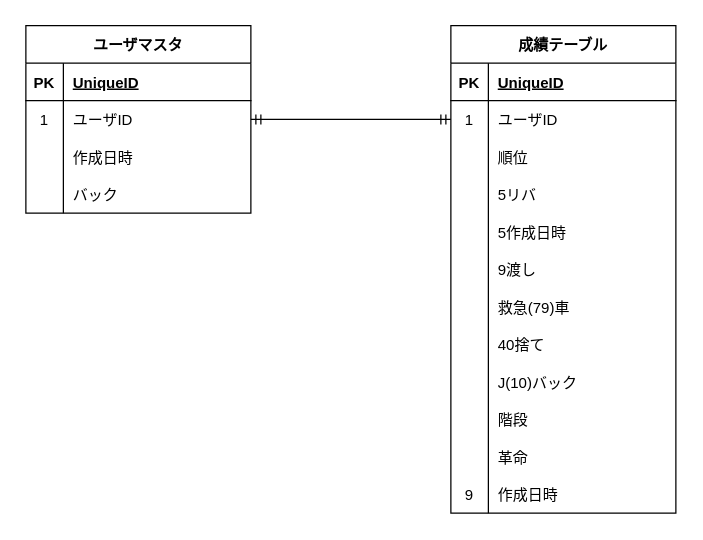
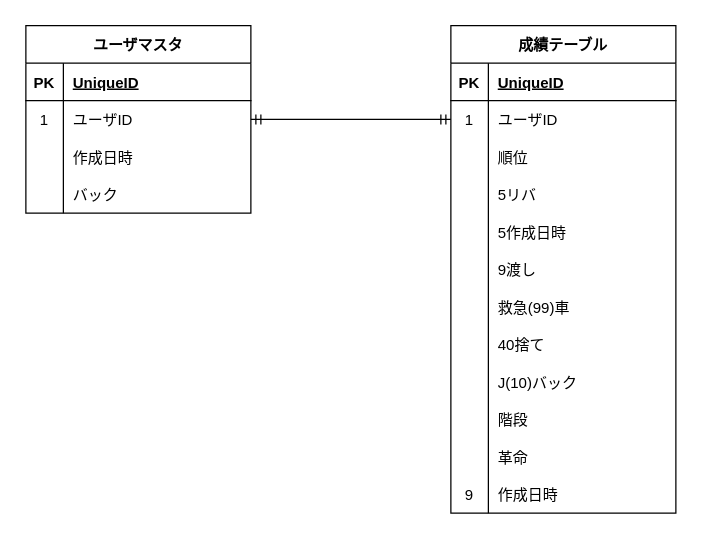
  <mxCell id="0" />
  <mxCell id="1" parent="0" />
  <mxCell id="2" value="ユーザマスタ" style="shape=table;startSize=30;container=1;collapsible=1;childLayout=tableLayout;fixedRows=1;rowLines=0;fontStyle=1;align=center;resizeLast=1;" vertex="1" parent="1"><mxGeometry y="20" width="180" height="150" as="geometry" x="20" /></mxCell>
  <mxCell id="3" value="" style="shape=tableRow;horizontal=0;startSize=0;swimlaneHead=0;swimlaneBody=0;fillColor=none;collapsible=0;dropTarget=0;points=[[0,0.5],[1,0.5]];portConstraint=eastwest;top=0;left=0;right=0;bottom=1;" vertex="1" parent="2"><mxGeometry y="30" width="180" height="30" as="geometry" /></mxCell>
  <mxCell id="4" value="PK" style="shape=partialRectangle;connectable=0;fillColor=none;top=0;left=0;bottom=0;right=0;fontStyle=1;overflow=hidden;" vertex="1" parent="3"><mxGeometry width="30" height="30" as="geometry"><mxRectangle width="30" height="30" as="alternateBounds" /></mxGeometry></mxCell>
  <mxCell id="5" value="UniqueID" style="shape=partialRectangle;connectable=0;fillColor=none;top=0;left=0;bottom=0;right=0;align=left;spacingLeft=6;fontStyle=5;overflow=hidden;" vertex="1" parent="3"><mxGeometry x="30" width="150" height="30" as="geometry"><mxRectangle width="150" height="30" as="alternateBounds" /></mxGeometry></mxCell>
  <mxCell id="6" value="" style="shape=tableRow;horizontal=0;startSize=0;swimlaneHead=0;swimlaneBody=0;fillColor=none;collapsible=0;dropTarget=0;points=[[0,0.5],[1,0.5]];portConstraint=eastwest;top=0;left=0;right=0;bottom=0;" vertex="1" parent="2"><mxGeometry y="60" width="180" height="30" as="geometry" /></mxCell>
  <mxCell id="7" value="1" style="shape=partialRectangle;connectable=0;fillColor=none;top=0;left=0;bottom=0;right=0;editable=1;overflow=hidden;" vertex="1" parent="6"><mxGeometry width="30" height="30" as="geometry"><mxRectangle width="30" height="30" as="alternateBounds" /></mxGeometry></mxCell>
  <mxCell id="8" value="ユーザID" style="shape=partialRectangle;connectable=0;fillColor=none;top=0;left=0;bottom=0;right=0;align=left;spacingLeft=6;overflow=hidden;" vertex="1" parent="6"><mxGeometry x="30" width="150" height="30" as="geometry"><mxRectangle width="150" height="30" as="alternateBounds" /></mxGeometry></mxCell>
  <mxCell id="9" value="" style="shape=tableRow;horizontal=0;startSize=0;swimlaneHead=0;swimlaneBody=0;fillColor=none;collapsible=0;dropTarget=0;points=[[0,0.5],[1,0.5]];portConstraint=eastwest;top=0;left=0;right=0;bottom=0;" vertex="1" parent="2"><mxGeometry y="90" width="180" height="30" as="geometry" /></mxCell>
  <mxCell id="10" value="" style="shape=partialRectangle;connectable=0;fillColor=none;top=0;left=0;bottom=0;right=0;editable=1;overflow=hidden;" vertex="1" parent="9"><mxGeometry width="30" height="30" as="geometry"><mxRectangle width="30" height="30" as="alternateBounds" /></mxGeometry></mxCell>
  <mxCell id="11" value="作成日時" style="shape=partialRectangle;connectable=0;fillColor=none;top=0;left=0;bottom=0;right=0;align=left;spacingLeft=6;overflow=hidden;" vertex="1" parent="9"><mxGeometry x="30" width="150" height="30" as="geometry"><mxRectangle width="150" height="30" as="alternateBounds" /></mxGeometry></mxCell>
  <mxCell id="12" value="" style="shape=tableRow;horizontal=0;startSize=0;swimlaneHead=0;swimlaneBody=0;fillColor=none;collapsible=0;dropTarget=0;points=[[0,0.5],[1,0.5]];portConstraint=eastwest;top=0;left=0;right=0;bottom=0;" vertex="1" parent="2"><mxGeometry y="120" width="180" height="30" as="geometry" /></mxCell>
  <mxCell id="13" value="" style="shape=partialRectangle;connectable=0;fillColor=none;top=0;left=0;bottom=0;right=0;editable=1;overflow=hidden;" vertex="1" parent="12"><mxGeometry width="30" height="30" as="geometry"><mxRectangle width="30" height="30" as="alternateBounds" /></mxGeometry></mxCell>
  <mxCell id="14" value="バック" style="shape=partialRectangle;connectable=0;fillColor=none;top=0;left=0;bottom=0;right=0;align=left;spacingLeft=6;overflow=hidden;" vertex="1" parent="12"><mxGeometry x="30" width="150" height="30" as="geometry"><mxRectangle width="150" height="30" as="alternateBounds" /></mxGeometry></mxCell>
  <mxCell id="15" value="" style="edgeStyle=entityRelationEdgeStyle;fontSize=12;html=1;endArrow=ERmandOne;startArrow=ERmandOne;rounded=0;entryX=0;entryY=0.5;entryDx=0;entryDy=0;exitX=1;exitY=0.5;exitDx=0;exitDy=0;" edge="1" parent="1" source="6" target="20"><mxGeometry width="100" height="100" relative="1" as="geometry"><mxPoint x="160" y="230" as="sourcePoint" /><mxPoint x="360" y="95" as="targetPoint" /></mxGeometry></mxCell>
  <mxCell id="16" value="成績テーブル" style="shape=table;startSize=30;container=1;collapsible=1;childLayout=tableLayout;fixedRows=1;rowLines=0;fontStyle=1;align=center;resizeLast=1;" vertex="1" parent="1"><mxGeometry x="360" y="20" width="180" height="390" as="geometry" /></mxCell>
  <mxCell id="17" value="" style="shape=tableRow;horizontal=0;startSize=0;swimlaneHead=0;swimlaneBody=0;fillColor=none;collapsible=0;dropTarget=0;points=[[0,0.5],[1,0.5]];portConstraint=eastwest;top=0;left=0;right=0;bottom=1;" vertex="1" parent="16"><mxGeometry y="30" width="180" height="30" as="geometry" /></mxCell>
  <mxCell id="18" value="PK" style="shape=partialRectangle;connectable=0;fillColor=none;top=0;left=0;bottom=0;right=0;fontStyle=1;overflow=hidden;" vertex="1" parent="17"><mxGeometry width="30" height="30" as="geometry"><mxRectangle width="30" height="30" as="alternateBounds" /></mxGeometry></mxCell>
  <mxCell id="19" value="UniqueID" style="shape=partialRectangle;connectable=0;fillColor=none;top=0;left=0;bottom=0;right=0;align=left;spacingLeft=6;fontStyle=5;overflow=hidden;" vertex="1" parent="17"><mxGeometry x="30" width="150" height="30" as="geometry"><mxRectangle width="150" height="30" as="alternateBounds" /></mxGeometry></mxCell>
  <mxCell id="20" value="" style="shape=tableRow;horizontal=0;startSize=0;swimlaneHead=0;swimlaneBody=0;fillColor=none;collapsible=0;dropTarget=0;points=[[0,0.5],[1,0.5]];portConstraint=eastwest;top=0;left=0;right=0;bottom=0;" vertex="1" parent="16"><mxGeometry y="60" width="180" height="30" as="geometry" /></mxCell>
  <mxCell id="21" value="1" style="shape=partialRectangle;connectable=0;fillColor=none;top=0;left=0;bottom=0;right=0;editable=1;overflow=hidden;" vertex="1" parent="20"><mxGeometry width="30" height="30" as="geometry"><mxRectangle width="30" height="30" as="alternateBounds" /></mxGeometry></mxCell>
  <mxCell id="22" value="ユーザID" style="shape=partialRectangle;connectable=0;fillColor=none;top=0;left=0;bottom=0;right=0;align=left;spacingLeft=6;overflow=hidden;" vertex="1" parent="20"><mxGeometry x="30" width="150" height="30" as="geometry"><mxRectangle width="150" height="30" as="alternateBounds" /></mxGeometry></mxCell>
  <mxCell id="23" value="" style="shape=tableRow;horizontal=0;startSize=0;swimlaneHead=0;swimlaneBody=0;fillColor=none;collapsible=0;dropTarget=0;points=[[0,0.5],[1,0.5]];portConstraint=eastwest;top=0;left=0;right=0;bottom=0;" vertex="1" parent="16"><mxGeometry y="90" width="180" height="30" as="geometry" /></mxCell>
  <mxCell id="24" value="" style="shape=partialRectangle;connectable=0;fillColor=none;top=0;left=0;bottom=0;right=0;editable=1;overflow=hidden;" vertex="1" parent="23"><mxGeometry width="30" height="30" as="geometry"><mxRectangle width="30" height="30" as="alternateBounds" /></mxGeometry></mxCell>
  <mxCell id="25" value="順位" style="shape=partialRectangle;connectable=0;fillColor=none;top=0;left=0;bottom=0;right=0;align=left;spacingLeft=6;overflow=hidden;" vertex="1" parent="23"><mxGeometry x="30" width="150" height="30" as="geometry"><mxRectangle width="150" height="30" as="alternateBounds" /></mxGeometry></mxCell>
  <mxCell id="26" style="shape=tableRow;horizontal=0;startSize=0;swimlaneHead=0;swimlaneBody=0;fillColor=none;collapsible=0;dropTarget=0;points=[[0,0.5],[1,0.5]];portConstraint=eastwest;top=0;left=0;right=0;bottom=0;" vertex="1" parent="16"><mxGeometry y="120" width="180" height="30" as="geometry" /></mxCell>
  <mxCell id="27" style="shape=partialRectangle;connectable=0;fillColor=none;top=0;left=0;bottom=0;right=0;editable=1;overflow=hidden;" vertex="1" parent="26"><mxGeometry width="30" height="30" as="geometry"><mxRectangle width="30" height="30" as="alternateBounds" /></mxGeometry></mxCell>
  <mxCell id="28" value="5リバ" style="shape=partialRectangle;connectable=0;fillColor=none;top=0;left=0;bottom=0;right=0;align=left;spacingLeft=6;overflow=hidden;" vertex="1" parent="26"><mxGeometry x="30" width="150" height="30" as="geometry"><mxRectangle width="150" height="30" as="alternateBounds" /></mxGeometry></mxCell>
  <mxCell id="29" style="shape=tableRow;horizontal=0;startSize=0;swimlaneHead=0;swimlaneBody=0;fillColor=none;collapsible=0;dropTarget=0;points=[[0,0.5],[1,0.5]];portConstraint=eastwest;top=0;left=0;right=0;bottom=0;" vertex="1" parent="16"><mxGeometry y="150" width="180" height="30" as="geometry" /></mxCell>
  <mxCell id="30" style="shape=partialRectangle;connectable=0;fillColor=none;top=0;left=0;bottom=0;right=0;editable=1;overflow=hidden;" vertex="1" parent="29"><mxGeometry width="30" height="30" as="geometry"><mxRectangle width="30" height="30" as="alternateBounds" /></mxGeometry></mxCell>
  <mxCell id="31" value="5作成日時" style="shape=partialRectangle;connectable=0;fillColor=none;top=0;left=0;bottom=0;right=0;align=left;spacingLeft=6;overflow=hidden;" vertex="1" parent="29"><mxGeometry x="30" width="150" height="30" as="geometry"><mxRectangle width="150" height="30" as="alternateBounds" /></mxGeometry></mxCell>
  <mxCell id="32" style="shape=tableRow;horizontal=0;startSize=0;swimlaneHead=0;swimlaneBody=0;fillColor=none;collapsible=0;dropTarget=0;points=[[0,0.5],[1,0.5]];portConstraint=eastwest;top=0;left=0;right=0;bottom=0;" vertex="1" parent="16"><mxGeometry y="180" width="180" height="30" as="geometry" /></mxCell>
  <mxCell id="33" style="shape=partialRectangle;connectable=0;fillColor=none;top=0;left=0;bottom=0;right=0;editable=1;overflow=hidden;" vertex="1" parent="32"><mxGeometry width="30" height="30" as="geometry"><mxRectangle width="30" height="30" as="alternateBounds" /></mxGeometry></mxCell>
  <mxCell id="34" value="9渡し" style="shape=partialRectangle;connectable=0;fillColor=none;top=0;left=0;bottom=0;right=0;align=left;spacingLeft=6;overflow=hidden;" vertex="1" parent="32"><mxGeometry x="30" width="150" height="30" as="geometry"><mxRectangle width="150" height="30" as="alternateBounds" /></mxGeometry></mxCell>
  <mxCell id="35" style="shape=tableRow;horizontal=0;startSize=0;swimlaneHead=0;swimlaneBody=0;fillColor=none;collapsible=0;dropTarget=0;points=[[0,0.5],[1,0.5]];portConstraint=eastwest;top=0;left=0;right=0;bottom=0;" vertex="1" parent="16"><mxGeometry y="210" width="180" height="30" as="geometry" /></mxCell>
  <mxCell id="36" style="shape=partialRectangle;connectable=0;fillColor=none;top=0;left=0;bottom=0;right=0;editable=1;overflow=hidden;" vertex="1" parent="35"><mxGeometry width="30" height="30" as="geometry"><mxRectangle width="30" height="30" as="alternateBounds" /></mxGeometry></mxCell>
- <mxCell id="37" value="救急(79)車" style="shape=partialRectangle;connectable=0;fillColor=none;top=0;left=0;bottom=0;right=0;align=left;spacingLeft=6;overflow=hidden;" vertex="1" parent="35"><mxGeometry x="30" width="150" height="30" as="geometry"><mxRectangle width="150" height="30" as="alternateBounds" /></mxGeometry></mxCell>
+ <mxCell id="37" value="救急(99)車" style="shape=partialRectangle;connectable=0;fillColor=none;top=0;left=0;bottom=0;right=0;align=left;spacingLeft=6;overflow=hidden;" vertex="1" parent="35"><mxGeometry x="30" width="150" height="30" as="geometry"><mxRectangle width="150" height="30" as="alternateBounds" /></mxGeometry></mxCell>
  <mxCell id="38" style="shape=tableRow;horizontal=0;startSize=0;swimlaneHead=0;swimlaneBody=0;fillColor=none;collapsible=0;dropTarget=0;points=[[0,0.5],[1,0.5]];portConstraint=eastwest;top=0;left=0;right=0;bottom=0;" vertex="1" parent="16"><mxGeometry y="240" width="180" height="30" as="geometry" /></mxCell>
  <mxCell id="39" style="shape=partialRectangle;connectable=0;fillColor=none;top=0;left=0;bottom=0;right=0;editable=1;overflow=hidden;" vertex="1" parent="38"><mxGeometry width="30" height="30" as="geometry"><mxRectangle width="30" height="30" as="alternateBounds" /></mxGeometry></mxCell>
  <mxCell id="40" value="40捨て" style="shape=partialRectangle;connectable=0;fillColor=none;top=0;left=0;bottom=0;right=0;align=left;spacingLeft=6;overflow=hidden;" vertex="1" parent="38"><mxGeometry x="30" width="150" height="30" as="geometry"><mxRectangle width="150" height="30" as="alternateBounds" /></mxGeometry></mxCell>
  <mxCell id="41" style="shape=tableRow;horizontal=0;startSize=0;swimlaneHead=0;swimlaneBody=0;fillColor=none;collapsible=0;dropTarget=0;points=[[0,0.5],[1,0.5]];portConstraint=eastwest;top=0;left=0;right=0;bottom=0;" vertex="1" parent="16"><mxGeometry y="270" width="180" height="30" as="geometry" /></mxCell>
  <mxCell id="42" style="shape=partialRectangle;connectable=0;fillColor=none;top=0;left=0;bottom=0;right=0;editable=1;overflow=hidden;" vertex="1" parent="41"><mxGeometry width="30" height="30" as="geometry"><mxRectangle width="30" height="30" as="alternateBounds" /></mxGeometry></mxCell>
  <mxCell id="43" value="J(10)バック" style="shape=partialRectangle;connectable=0;fillColor=none;top=0;left=0;bottom=0;right=0;align=left;spacingLeft=6;overflow=hidden;" vertex="1" parent="41"><mxGeometry x="30" width="150" height="30" as="geometry"><mxRectangle width="150" height="30" as="alternateBounds" /></mxGeometry></mxCell>
  <mxCell id="44" style="shape=tableRow;horizontal=0;startSize=0;swimlaneHead=0;swimlaneBody=0;fillColor=none;collapsible=0;dropTarget=0;points=[[0,0.5],[1,0.5]];portConstraint=eastwest;top=0;left=0;right=0;bottom=0;" vertex="1" parent="16"><mxGeometry y="300" width="180" height="30" as="geometry" /></mxCell>
  <mxCell id="45" style="shape=partialRectangle;connectable=0;fillColor=none;top=0;left=0;bottom=0;right=0;editable=1;overflow=hidden;" vertex="1" parent="44"><mxGeometry width="30" height="30" as="geometry"><mxRectangle width="30" height="30" as="alternateBounds" /></mxGeometry></mxCell>
  <mxCell id="46" value="階段" style="shape=partialRectangle;connectable=0;fillColor=none;top=0;left=0;bottom=0;right=0;align=left;spacingLeft=6;overflow=hidden;" vertex="1" parent="44"><mxGeometry x="30" width="150" height="30" as="geometry"><mxRectangle width="150" height="30" as="alternateBounds" /></mxGeometry></mxCell>
  <mxCell id="47" style="shape=tableRow;horizontal=0;startSize=0;swimlaneHead=0;swimlaneBody=0;fillColor=none;collapsible=0;dropTarget=0;points=[[0,0.5],[1,0.5]];portConstraint=eastwest;top=0;left=0;right=0;bottom=0;" vertex="1" parent="16"><mxGeometry y="330" width="180" height="30" as="geometry" /></mxCell>
  <mxCell id="48" style="shape=partialRectangle;connectable=0;fillColor=none;top=0;left=0;bottom=0;right=0;editable=1;overflow=hidden;" vertex="1" parent="47"><mxGeometry width="30" height="30" as="geometry"><mxRectangle width="30" height="30" as="alternateBounds" /></mxGeometry></mxCell>
  <mxCell id="49" value="革命" style="shape=partialRectangle;connectable=0;fillColor=none;top=0;left=0;bottom=0;right=0;align=left;spacingLeft=6;overflow=hidden;" vertex="1" parent="47"><mxGeometry x="30" width="150" height="30" as="geometry"><mxRectangle width="150" height="30" as="alternateBounds" /></mxGeometry></mxCell>
  <mxCell id="50" style="shape=tableRow;horizontal=0;startSize=0;swimlaneHead=0;swimlaneBody=0;fillColor=none;collapsible=0;dropTarget=0;points=[[0,0.5],[1,0.5]];portConstraint=eastwest;top=0;left=0;right=0;bottom=0;" vertex="1" parent="16"><mxGeometry y="360" width="180" height="30" as="geometry" /></mxCell>
  <mxCell id="51" value="9" style="shape=partialRectangle;connectable=0;fillColor=none;top=0;left=0;bottom=0;right=0;editable=1;overflow=hidden;" vertex="1" parent="50"><mxGeometry width="30" height="30" as="geometry"><mxRectangle width="30" height="30" as="alternateBounds" /></mxGeometry></mxCell>
  <mxCell id="52" value="作成日時" style="shape=partialRectangle;connectable=0;fillColor=none;top=0;left=0;bottom=0;right=0;align=left;spacingLeft=6;overflow=hidden;" vertex="1" parent="50"><mxGeometry x="30" width="150" height="30" as="geometry"><mxRectangle width="150" height="30" as="alternateBounds" /></mxGeometry></mxCell>
